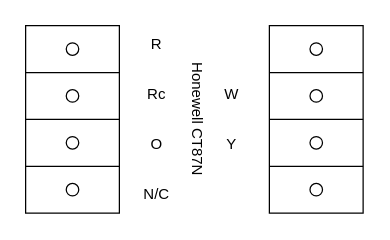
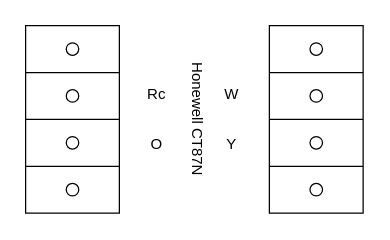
  <mxCell id="0" />
  <mxCell id="1" parent="0" />
  <mxCell id="2" value="" style="pointerEvents=1;verticalLabelPosition=bottom;shadow=0;dashed=0;align=center;html=1;verticalAlign=top;shape=mxgraph.electrical.miscellaneous.terminal_board" vertex="1" parent="1"><mxGeometry x="20" y="20" width="75" height="150" as="geometry" /></mxCell>
- <mxCell id="3" value="R" style="text;html=1;strokeColor=none;fillColor=none;align=center;verticalAlign=middle;whiteSpace=wrap;rounded=0;" vertex="1" parent="1"><mxGeometry x="95" y="20" width="60" height="30" as="geometry" /></mxCell>
  <mxCell id="4" value="Rc" style="text;html=1;strokeColor=none;fillColor=none;align=center;verticalAlign=middle;whiteSpace=wrap;rounded=0;" vertex="1" parent="1"><mxGeometry x="95" y="60" width="60" height="30" as="geometry" /></mxCell>
  <mxCell id="5" value="O" style="text;html=1;strokeColor=none;fillColor=none;align=center;verticalAlign=middle;whiteSpace=wrap;rounded=0;" vertex="1" parent="1"><mxGeometry x="95" y="100" width="60" height="30" as="geometry" /></mxCell>
- <mxCell id="6" value="N/C" style="text;html=1;strokeColor=none;fillColor=none;align=center;verticalAlign=middle;whiteSpace=wrap;rounded=0;" vertex="1" parent="1"><mxGeometry x="95" y="140" width="60" height="30" as="geometry" /></mxCell>
  <mxCell id="7" value="" style="pointerEvents=1;verticalLabelPosition=bottom;shadow=0;dashed=0;align=center;html=1;verticalAlign=top;shape=mxgraph.electrical.miscellaneous.terminal_board" vertex="1" parent="1"><mxGeometry x="215" y="20" width="75" height="150" as="geometry" /></mxCell>
  <mxCell id="8" value="W" style="text;html=1;strokeColor=none;fillColor=none;align=center;verticalAlign=middle;whiteSpace=wrap;rounded=0;" vertex="1" parent="1"><mxGeometry x="155" y="60" width="60" height="30" as="geometry" /></mxCell>
  <mxCell id="9" value="Y" style="text;html=1;strokeColor=none;fillColor=none;align=center;verticalAlign=middle;whiteSpace=wrap;rounded=0;" vertex="1" parent="1"><mxGeometry x="155" y="100" width="60" height="30" as="geometry" /></mxCell>
  <mxCell id="10" value="Honewell CT87N" style="text;html=1;strokeColor=none;fillColor=none;align=center;verticalAlign=middle;whiteSpace=wrap;rounded=0;rotation=90;" vertex="1" parent="1"><mxGeometry x="90" y="80" width="135" height="30" as="geometry" /></mxCell>
